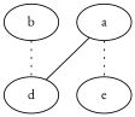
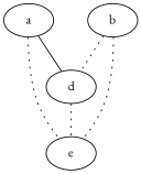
  graph {
    fontname="EB Garamond"
    node [fontname="EB Garamond"]
    edge [fontname="EB Garamond" style=dotted]
    a
    d
    e
    b
    a -- d [style=""]
    a -- e
+   d -- e
    b -- d
+   b -- e
  }
